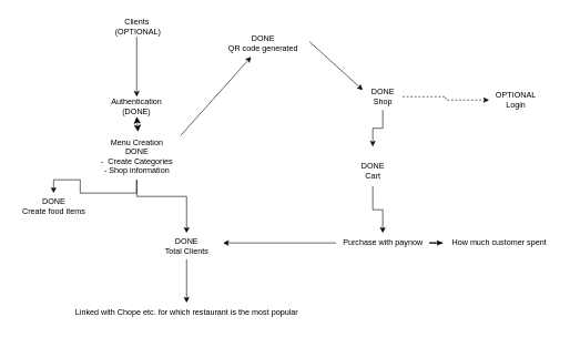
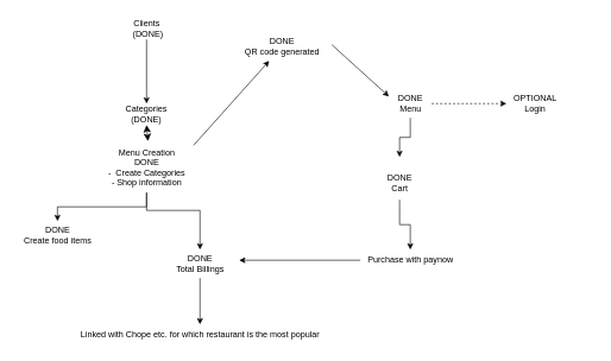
  <mxCell id="0" />
  <mxCell id="1" parent="0" />
- <mxCell id="2" value="&lt;div&gt;Authentication&lt;/div&gt;&lt;div&gt;(DONE)&lt;br&gt;&lt;/div&gt;" style="text;html=1;strokeColor=none;fillColor=none;align=center;verticalAlign=middle;whiteSpace=wrap;rounded=0;" vertex="1" parent="1"><mxGeometry x="175" y="145" width="60" height="30" as="geometry" /></mxCell>
- <mxCell id="3" value="&lt;div&gt;Clients&lt;/div&gt;&amp;nbsp;(OPTIONAL)" style="text;html=1;align=center;verticalAlign=middle;resizable=0;points=[];autosize=1;strokeColor=none;fillColor=none;" vertex="1" parent="1"><mxGeometry x="170" y="20" width="70" height="40" as="geometry" /></mxCell>
+ <mxCell id="2" value="&lt;div&gt;Categories&lt;/div&gt;&lt;div&gt;(DONE)&lt;br&gt;&lt;/div&gt;" style="text;html=1;strokeColor=none;fillColor=none;align=center;verticalAlign=middle;whiteSpace=wrap;rounded=0;" vertex="1" parent="1"><mxGeometry x="175" y="145" width="60" height="30" as="geometry" /></mxCell>
+ <mxCell id="3" value="&lt;div&gt;Clients&lt;/div&gt;&amp;nbsp;(DONE)" style="text;html=1;align=center;verticalAlign=middle;resizable=0;points=[];autosize=1;strokeColor=none;fillColor=none;" vertex="1" parent="1"><mxGeometry x="170" y="20" width="70" height="40" as="geometry" /></mxCell>
  <mxCell id="4" value="" style="endArrow=classic;html=1;rounded=0;" edge="1" parent="1"><mxGeometry width="50" height="50" relative="1" as="geometry"><mxPoint x="205" y="55" as="sourcePoint" /><mxPoint x="205" y="145" as="targetPoint" /></mxGeometry></mxCell>
  <mxCell id="5" value="" style="edgeStyle=orthogonalEdgeStyle;rounded=0;orthogonalLoop=1;jettySize=auto;html=1;" edge="1" parent="1" source="7" target="9"><mxGeometry relative="1" as="geometry" /></mxCell>
  <mxCell id="6" value="" style="edgeStyle=orthogonalEdgeStyle;rounded=0;orthogonalLoop=1;jettySize=auto;html=1;" edge="1" parent="1" source="7" target="22"><mxGeometry relative="1" as="geometry"><Array as="points"><mxPoint x="205" y="295" /><mxPoint x="280" y="295" /></Array></mxGeometry></mxCell>
  <mxCell id="7" value="&lt;div&gt;Menu Creation&lt;/div&gt;&lt;div&gt;DONE&lt;br&gt;&lt;/div&gt;&lt;div&gt;-&amp;nbsp; Create Categories&lt;/div&gt;&lt;div&gt;- Shop information&lt;/div&gt;" style="text;html=1;align=center;verticalAlign=middle;resizable=0;points=[];autosize=1;strokeColor=none;fillColor=none;" vertex="1" parent="1"><mxGeometry x="140" y="200" width="130" height="70" as="geometry" /></mxCell>
  <mxCell id="8" value="" style="edgeStyle=none;orthogonalLoop=1;jettySize=auto;html=1;endArrow=classic;startArrow=classic;endSize=8;startSize=8;rounded=0;exitX=0.5;exitY=1;exitDx=0;exitDy=0;entryX=0.515;entryY=-0.033;entryDx=0;entryDy=0;entryPerimeter=0;" edge="1" parent="1" source="2" target="7"><mxGeometry width="100" relative="1" as="geometry"><mxPoint x="175" y="185" as="sourcePoint" /><mxPoint x="275" y="185" as="targetPoint" /><Array as="points" /></mxGeometry></mxCell>
- <mxCell id="9" value="&lt;div&gt;DONE&lt;br&gt;&lt;/div&gt;&lt;div&gt;Create food items&lt;/div&gt;" style="text;html=1;align=center;verticalAlign=middle;resizable=0;points=[];autosize=1;strokeColor=none;fillColor=none;" vertex="1" parent="1"><mxGeometry x="20" y="290" width="120" height="40" as="geometry" /></mxCell>
+ <mxCell id="9" value="&lt;div&gt;DONE&lt;br&gt;&lt;/div&gt;&lt;div&gt;Create food items&lt;/div&gt;" style="text;html=1;align=center;verticalAlign=middle;resizable=0;points=[];autosize=1;strokeColor=none;fillColor=none;" vertex="1" parent="1"><mxGeometry x="20" y="310" width="120" height="40" as="geometry" /></mxCell>
  <mxCell id="10" value="" style="edgeStyle=orthogonalEdgeStyle;rounded=0;orthogonalLoop=1;jettySize=auto;html=1;" edge="1" parent="1" source="12" target="14"><mxGeometry relative="1" as="geometry" /></mxCell>
  <mxCell id="11" value="" style="edgeStyle=orthogonalEdgeStyle;rounded=0;orthogonalLoop=1;jettySize=auto;html=1;dashed=1;" edge="1" parent="1" source="12" target="18"><mxGeometry relative="1" as="geometry" /></mxCell>
- <mxCell id="12" value="&lt;div&gt;DONE&lt;br&gt;&lt;/div&gt;&lt;div&gt;Shop&lt;/div&gt;" style="text;html=1;align=center;verticalAlign=middle;resizable=0;points=[];autosize=1;strokeColor=none;fillColor=none;" vertex="1" parent="1"><mxGeometry x="545" y="125" width="60" height="40" as="geometry" /></mxCell>
+ <mxCell id="12" value="&lt;div&gt;DONE&lt;br&gt;&lt;/div&gt;&lt;div&gt;Menu&lt;/div&gt;" style="text;html=1;align=center;verticalAlign=middle;resizable=0;points=[];autosize=1;strokeColor=none;fillColor=none;" vertex="1" parent="1"><mxGeometry x="545" y="125" width="60" height="40" as="geometry" /></mxCell>
  <mxCell id="13" value="" style="edgeStyle=orthogonalEdgeStyle;rounded=0;orthogonalLoop=1;jettySize=auto;html=1;" edge="1" parent="1" source="14" target="25"><mxGeometry relative="1" as="geometry" /></mxCell>
  <mxCell id="14" value="&lt;div&gt;&lt;br&gt;&lt;/div&gt;&lt;div&gt;DONE&lt;br&gt;&lt;/div&gt;&lt;div&gt;Cart&lt;/div&gt;" style="text;html=1;align=center;verticalAlign=middle;resizable=0;points=[];autosize=1;strokeColor=none;fillColor=none;" vertex="1" parent="1"><mxGeometry x="530" y="220" width="60" height="60" as="geometry" /></mxCell>
  <mxCell id="15" value="&lt;div&gt;DONE&lt;br&gt;&lt;/div&gt;&lt;div&gt;QR code generated&lt;/div&gt;" style="text;html=1;align=center;verticalAlign=middle;resizable=0;points=[];autosize=1;strokeColor=none;fillColor=none;" vertex="1" parent="1"><mxGeometry x="330" y="45" width="130" height="40" as="geometry" /></mxCell>
  <mxCell id="16" value="" style="endArrow=classic;html=1;rounded=0;exitX=1.008;exitY=0.05;exitDx=0;exitDy=0;exitPerimeter=0;" edge="1" parent="1" source="7" target="15"><mxGeometry width="50" height="50" relative="1" as="geometry"><mxPoint x="415" y="365" as="sourcePoint" /><mxPoint x="315" y="405" as="targetPoint" /></mxGeometry></mxCell>
  <mxCell id="17" value="" style="endArrow=classic;html=1;rounded=0;exitX=1.038;exitY=0.433;exitDx=0;exitDy=0;exitPerimeter=0;" edge="1" parent="1" source="15"><mxGeometry width="50" height="50" relative="1" as="geometry"><mxPoint x="435" y="35" as="sourcePoint" /><mxPoint x="545" y="135" as="targetPoint" /></mxGeometry></mxCell>
- <mxCell id="18" value="&lt;div&gt;OPTIONAL&lt;/div&gt;&lt;div&gt;Login&lt;/div&gt;" style="text;html=1;align=center;verticalAlign=middle;resizable=0;points=[];autosize=1;strokeColor=none;fillColor=none;" vertex="1" parent="1"><mxGeometry x="735" y="130" width="80" height="40" as="geometry" /></mxCell>
- <mxCell id="19" value="How much customer spent" style="text;html=1;align=center;verticalAlign=middle;resizable=0;points=[];autosize=1;strokeColor=none;fillColor=none;" vertex="1" parent="1"><mxGeometry x="665" y="350" width="170" height="30" as="geometry" /></mxCell>
+ <mxCell id="18" value="&lt;div&gt;OPTIONAL&lt;/div&gt;&lt;div&gt;Login&lt;/div&gt;" style="text;html=1;align=center;verticalAlign=middle;resizable=0;points=[];autosize=1;strokeColor=none;fillColor=none;" vertex="1" parent="1"><mxGeometry x="710" y="125" width="80" height="40" as="geometry" /></mxCell>
  <mxCell id="20" value="Linked with Chope etc. for which restaurant is the most popular" style="text;html=1;align=center;verticalAlign=middle;resizable=0;points=[];autosize=1;strokeColor=none;fillColor=none;" vertex="1" parent="1"><mxGeometry x="100" y="455" width="360" height="30" as="geometry" /></mxCell>
  <mxCell id="21" value="" style="edgeStyle=orthogonalEdgeStyle;rounded=0;orthogonalLoop=1;jettySize=auto;html=1;" edge="1" parent="1" source="22" target="20"><mxGeometry relative="1" as="geometry" /></mxCell>
- <mxCell id="22" value="DONE&lt;br&gt;&lt;div&gt;Total Clients&lt;/div&gt;" style="text;html=1;align=center;verticalAlign=middle;resizable=0;points=[];autosize=1;strokeColor=none;fillColor=none;" vertex="1" parent="1"><mxGeometry x="235" y="350" width="90" height="40" as="geometry" /></mxCell>
+ <mxCell id="22" value="DONE&lt;br&gt;&lt;div&gt;Total Billings&lt;/div&gt;" style="text;html=1;align=center;verticalAlign=middle;resizable=0;points=[];autosize=1;strokeColor=none;fillColor=none;" vertex="1" parent="1"><mxGeometry x="235" y="350" width="90" height="40" as="geometry" /></mxCell>
  <mxCell id="23" value="" style="edgeStyle=orthogonalEdgeStyle;rounded=0;orthogonalLoop=1;jettySize=auto;html=1;" edge="1" parent="1" source="25"><mxGeometry relative="1" as="geometry"><mxPoint x="335" y="365" as="targetPoint" /><Array as="points"><mxPoint x="455" y="365" /><mxPoint x="455" y="365" /></Array></mxGeometry></mxCell>
- <mxCell id="24" value="" style="edgeStyle=orthogonalEdgeStyle;rounded=0;orthogonalLoop=1;jettySize=auto;html=1;" edge="1" parent="1" source="25" target="19"><mxGeometry relative="1" as="geometry" /></mxCell>
  <mxCell id="25" value="Purchase with paynow" style="text;html=1;align=center;verticalAlign=middle;resizable=0;points=[];autosize=1;strokeColor=none;fillColor=none;" vertex="1" parent="1"><mxGeometry x="505" y="350" width="140" height="30" as="geometry" /></mxCell>
